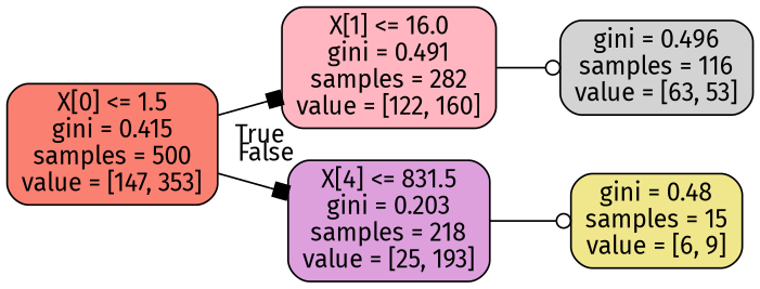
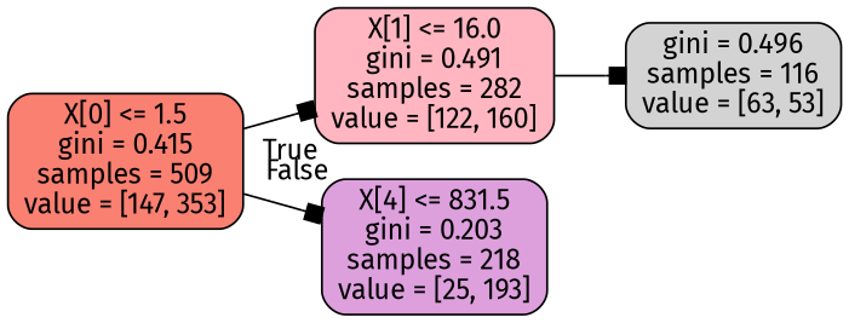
  digraph {
    fontname="Fira Sans"
    rankdir=LR
    node [color=black fontname="Fira Sans" shape=box style="filled, rounded"]
    edge [arrowhead=box fontname="Fira Sans"]
-   n1 [fillcolor=salmon label="X[0] <= 1.5\ngini = 0.415\nsamples = 500\nvalue = [147, 353]"]
+   n1 [fillcolor=salmon label="X[0] <= 1.5\ngini = 0.415\nsamples = 509\nvalue = [147, 353]"]
    n2 [fillcolor=lightpink label="X[1] <= 16.0\ngini = 0.491\nsamples = 282\nvalue = [122, 160]"]
    n3 [fillcolor=plum label="X[4] <= 831.5\ngini = 0.203\nsamples = 218\nvalue = [25, 193]"]
    n4 [fillcolor=lightgrey label="gini = 0.496\nsamples = 116\nvalue = [63, 53]"]
-   n5 [fillcolor=khaki label="gini = 0.48\nsamples = 15\nvalue = [6, 9]"]
    n1 -> n2 [headlabel=True labelangle=45 labeldistance=2.5]
    n1 -> n3 [headlabel=False labelangle=-45 labeldistance=2.5]
-   n2 -> n4 [arrowhead=odot]
-   n3 -> n5 [arrowhead=odot]
+   n2 -> n4
  }
